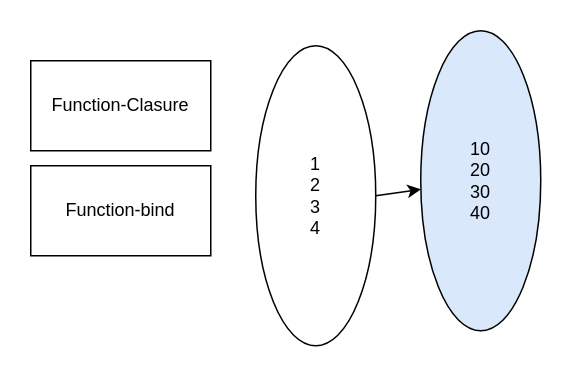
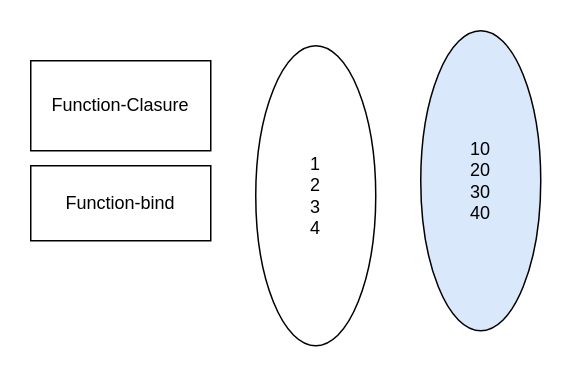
  <mxCell id="0" />
  <mxCell id="1" parent="0" />
  <mxCell id="2" value="Function-Clasure" style="rounded=0;whiteSpace=wrap;html=1;" vertex="1" parent="1"><mxGeometry x="20" y="40" width="120" height="60" as="geometry" /></mxCell>
- <mxCell id="3" value="Function-bind" style="rounded=0;whiteSpace=wrap;html=1;" vertex="1" parent="1"><mxGeometry x="20" y="110" width="120" height="60" as="geometry" /></mxCell>
- <mxCell id="4" style="edgeStyle=none;html=1;exitX=1;exitY=0.5;exitDx=0;exitDy=0;" edge="1" parent="1" source="5" target="6"><mxGeometry relative="1" as="geometry" /></mxCell>
+ <mxCell id="3" value="Function-bind" style="rounded=0;whiteSpace=wrap;html=1;" vertex="1" parent="1"><mxGeometry x="20" y="110" width="120" height="50" as="geometry" /></mxCell>
  <mxCell id="5" value="1&lt;br&gt;2&lt;br&gt;3&lt;br&gt;4" style="ellipse;whiteSpace=wrap;html=1;" vertex="1" parent="1"><mxGeometry x="170" width="80" height="200" as="geometry" y="30" /></mxCell>
  <mxCell id="6" value="10&lt;br&gt;20&lt;br&gt;30&lt;br&gt;40" style="ellipse;whiteSpace=wrap;html=1;fillColor=#dae8fc;" vertex="1" parent="1"><mxGeometry x="280" y="20" width="80" height="200" as="geometry" /></mxCell>
